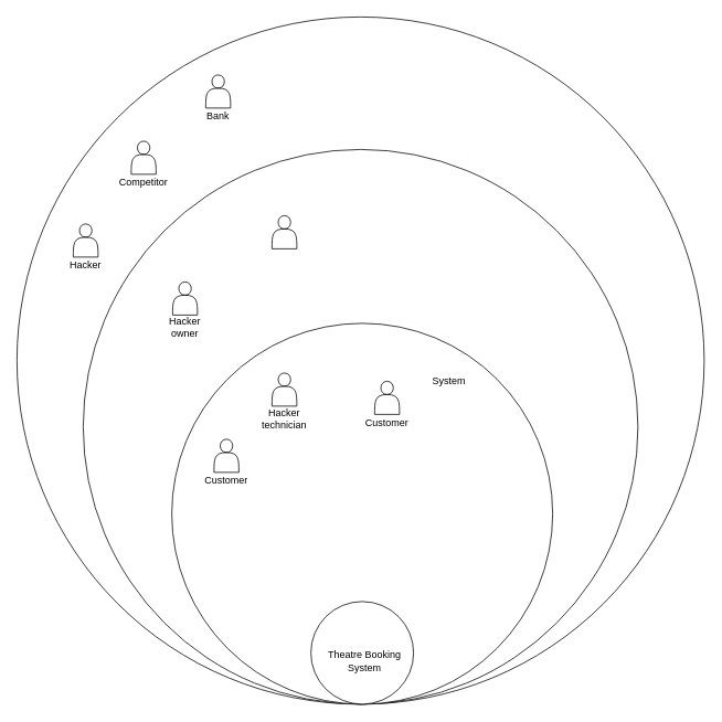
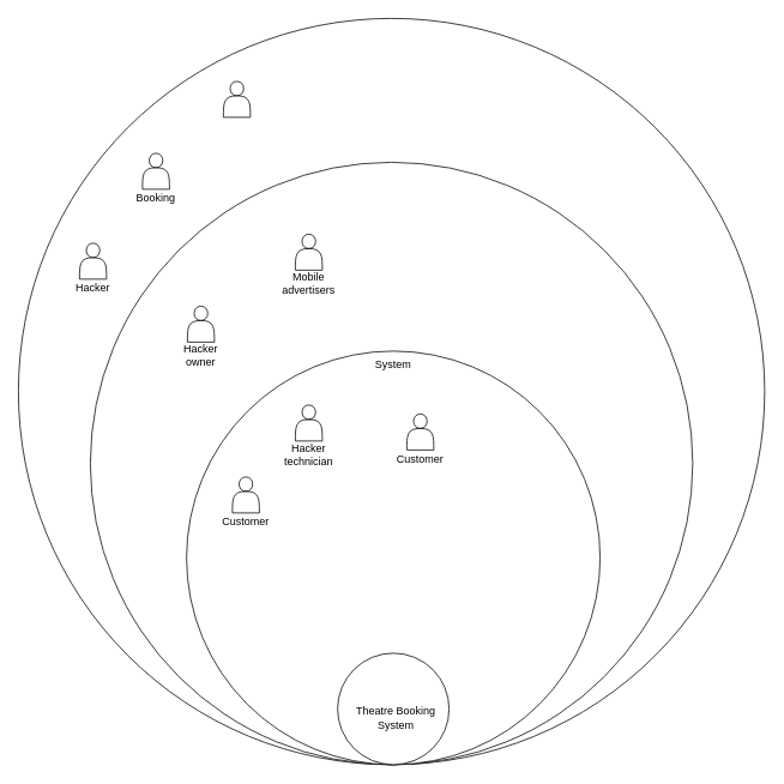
  <mxCell id="0" />
  <mxCell id="1" parent="0" />
  <mxCell id="2" value="" style="ellipse;whiteSpace=wrap;html=1;aspect=fixed;" vertex="1" parent="1"><mxGeometry x="20" width="830" height="830" as="geometry" y="20" /></mxCell>
  <mxCell id="3" value="" style="ellipse;whiteSpace=wrap;html=1;aspect=fixed;" vertex="1" parent="1"><mxGeometry x="100" y="180" width="670" height="670" as="geometry" /></mxCell>
  <mxCell id="4" value="" style="ellipse;whiteSpace=wrap;html=1;aspect=fixed;" vertex="1" parent="1"><mxGeometry x="207" y="390" width="460" height="460" as="geometry" /></mxCell>
  <mxCell id="5" value="" style="group" vertex="1" connectable="0" parent="1"><mxGeometry x="373" y="726" width="124" height="124" as="geometry" /></mxCell>
  <mxCell id="6" value="" style="ellipse;whiteSpace=wrap;html=1;aspect=fixed;" vertex="1" parent="5"><mxGeometry x="2" width="124" height="124" as="geometry" /></mxCell>
  <mxCell id="7" value="Theatre Booking System" style="text;html=1;strokeColor=none;fillColor=none;align=center;verticalAlign=middle;whiteSpace=wrap;rounded=0;" vertex="1" parent="5"><mxGeometry x="12" y="47" width="110" height="50" as="geometry" /></mxCell>
- <mxCell id="8" value="System" style="text;html=1;strokeColor=none;fillColor=none;align=center;verticalAlign=middle;whiteSpace=wrap;rounded=0;" vertex="1" parent="1"><mxGeometry x="512" y="445" width="60" height="30" as="geometry" /></mxCell>
+ <mxCell id="8" value="System" style="text;html=1;strokeColor=none;fillColor=none;align=center;verticalAlign=middle;whiteSpace=wrap;rounded=0;" vertex="1" parent="1"><mxGeometry x="407" y="390" width="60" height="30" as="geometry" /></mxCell>
  <mxCell id="9" value="" style="group" vertex="1" connectable="0" parent="1"><mxGeometry x="73" y="270" width="60" height="60" as="geometry" /></mxCell>
  <mxCell id="10" value="" style="shape=actor;whiteSpace=wrap;html=1;" vertex="1" parent="9"><mxGeometry x="15" width="30" height="40" as="geometry" /></mxCell>
  <mxCell id="11" value="Hacker" style="text;html=1;strokeColor=none;fillColor=none;align=center;verticalAlign=middle;whiteSpace=wrap;rounded=0;" vertex="1" parent="9"><mxGeometry y="40" width="60" height="20" as="geometry" /></mxCell>
  <mxCell id="12" value="" style="group" vertex="1" connectable="0" parent="1"><mxGeometry x="233" y="90" width="60" height="60" as="geometry" /></mxCell>
  <mxCell id="13" value="" style="shape=actor;whiteSpace=wrap;html=1;" vertex="1" parent="12"><mxGeometry x="15" width="30" height="40" as="geometry" /></mxCell>
- <mxCell id="14" value="Bank" style="text;html=1;strokeColor=none;fillColor=none;align=center;verticalAlign=middle;whiteSpace=wrap;rounded=0;" vertex="1" parent="12"><mxGeometry y="40" width="60" height="20" as="geometry" /></mxCell>
  <mxCell id="15" value="" style="group" vertex="1" connectable="0" parent="1"><mxGeometry x="313" y="450" width="60" height="70" as="geometry" /></mxCell>
  <mxCell id="16" value="" style="group" vertex="1" connectable="0" parent="15"><mxGeometry width="60" height="70" as="geometry" /></mxCell>
  <mxCell id="17" value="" style="shape=actor;whiteSpace=wrap;html=1;" vertex="1" parent="16"><mxGeometry x="15" width="30" height="40" as="geometry" /></mxCell>
  <mxCell id="18" value="Hacker technician" style="text;html=1;strokeColor=none;fillColor=none;align=center;verticalAlign=middle;whiteSpace=wrap;rounded=0;" vertex="1" parent="16"><mxGeometry y="40" width="60" height="30" as="geometry" /></mxCell>
  <mxCell id="19" value="" style="group" vertex="1" connectable="0" parent="1"><mxGeometry x="437" y="460" width="60" height="60" as="geometry" /></mxCell>
  <mxCell id="20" value="" style="group" vertex="1" connectable="0" parent="19"><mxGeometry width="60" height="60" as="geometry" /></mxCell>
  <mxCell id="21" value="" style="group" vertex="1" connectable="0" parent="20"><mxGeometry width="60" height="60" as="geometry" /></mxCell>
  <mxCell id="22" value="" style="shape=actor;whiteSpace=wrap;html=1;" vertex="1" parent="21"><mxGeometry x="15" width="30" height="40" as="geometry" /></mxCell>
  <mxCell id="23" value="Customer" style="text;html=1;strokeColor=none;fillColor=none;align=center;verticalAlign=middle;whiteSpace=wrap;rounded=0;" vertex="1" parent="21"><mxGeometry y="40" width="60" height="20" as="geometry" /></mxCell>
  <mxCell id="24" value="" style="shape=actor;whiteSpace=wrap;html=1;" vertex="1" parent="1"><mxGeometry x="258" y="530" width="30" height="40" as="geometry" /></mxCell>
  <mxCell id="25" value="Customer" style="text;html=1;strokeColor=none;fillColor=none;align=center;verticalAlign=middle;whiteSpace=wrap;rounded=0;" vertex="1" parent="1"><mxGeometry x="243" y="570" width="60" height="20" as="geometry" /></mxCell>
  <mxCell id="26" value="" style="group" vertex="1" connectable="0" parent="1"><mxGeometry x="193" y="340" width="60" height="70" as="geometry" /></mxCell>
  <mxCell id="27" value="" style="group" vertex="1" connectable="0" parent="26"><mxGeometry width="60" height="70" as="geometry" /></mxCell>
  <mxCell id="28" value="" style="shape=actor;whiteSpace=wrap;html=1;" vertex="1" parent="27"><mxGeometry x="15" width="30" height="40" as="geometry" /></mxCell>
  <mxCell id="29" value="Hacker owner" style="text;html=1;strokeColor=none;fillColor=none;align=center;verticalAlign=middle;whiteSpace=wrap;rounded=0;" vertex="1" parent="27"><mxGeometry y="40" width="60" height="30" as="geometry" /></mxCell>
  <mxCell id="30" value="" style="group" vertex="1" connectable="0" parent="1"><mxGeometry x="313" y="260" width="60" height="70" as="geometry" /></mxCell>
  <mxCell id="31" value="" style="group" vertex="1" connectable="0" parent="30"><mxGeometry width="60" height="70" as="geometry" /></mxCell>
  <mxCell id="32" value="" style="group" vertex="1" connectable="0" parent="31"><mxGeometry width="60" height="70" as="geometry" /></mxCell>
  <mxCell id="33" value="" style="shape=actor;whiteSpace=wrap;html=1;" vertex="1" parent="32"><mxGeometry x="15" width="30" height="40" as="geometry" /></mxCell>
+ <mxCell id="34" value="Mobile advertisers" style="text;html=1;strokeColor=none;fillColor=none;align=center;verticalAlign=middle;whiteSpace=wrap;rounded=0;" vertex="1" parent="32"><mxGeometry y="40" width="60" height="30" as="geometry" /></mxCell>
  <mxCell id="35" value="" style="group" vertex="1" connectable="0" parent="1"><mxGeometry x="143" y="170" width="60" height="60" as="geometry" /></mxCell>
  <mxCell id="36" value="" style="shape=actor;whiteSpace=wrap;html=1;" vertex="1" parent="35"><mxGeometry x="15" width="30" height="40" as="geometry" /></mxCell>
- <mxCell id="37" value="Competitor" style="text;html=1;strokeColor=none;fillColor=none;align=center;verticalAlign=middle;whiteSpace=wrap;rounded=0;" vertex="1" parent="35"><mxGeometry y="40" width="60" height="20" as="geometry" /></mxCell>
+ <mxCell id="37" value="Booking" style="text;html=1;strokeColor=none;fillColor=none;align=center;verticalAlign=middle;whiteSpace=wrap;rounded=0;" vertex="1" parent="35"><mxGeometry y="40" width="60" height="20" as="geometry" /></mxCell>
